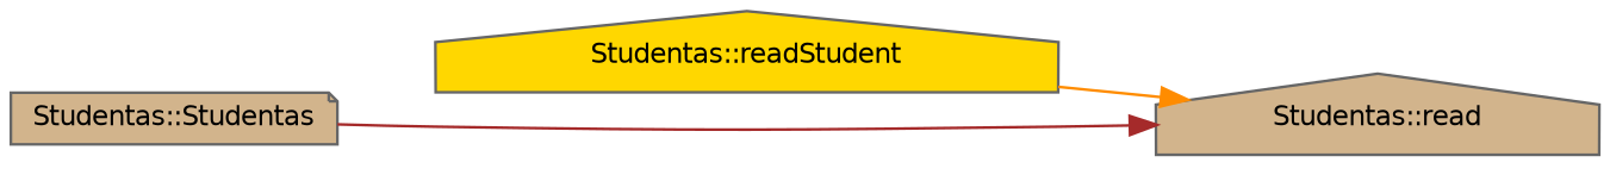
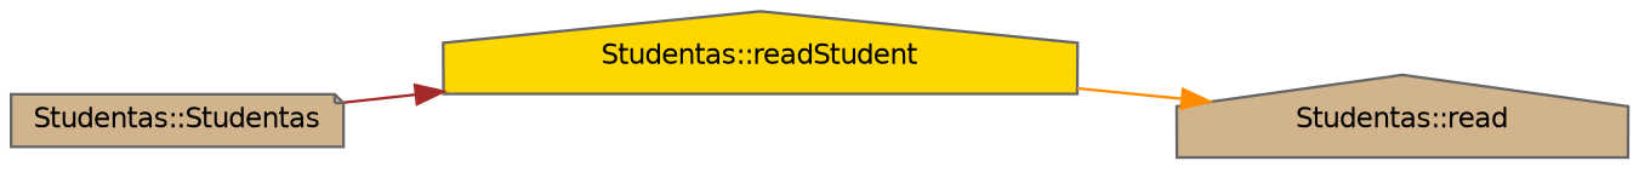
  digraph {
    rankdir=RL
    node [color=grey40 fillcolor=tan fontname=Helvetica fontsize=10 shape=house style=filled]
    edge [dir=back fontname=Helvetica fontsize=10 labelfontname=Helvetica labelfontsize=10 style=solid]
    n1 [color=gray40 fillcolor=gold fontcolor=black height=0.2 label="Studentas::readStudent" width=0.4]
    n2 [height=0.2 label="Studentas::Studentas" shape=note width=0.4]
    n3 [height=0.2 label="Studentas::read" width=0.4]
-   n3 -> n2 [color=brown]
+   n1 -> n2 [color=brown]
    n3 -> n1 [color=darkorange]
  }
